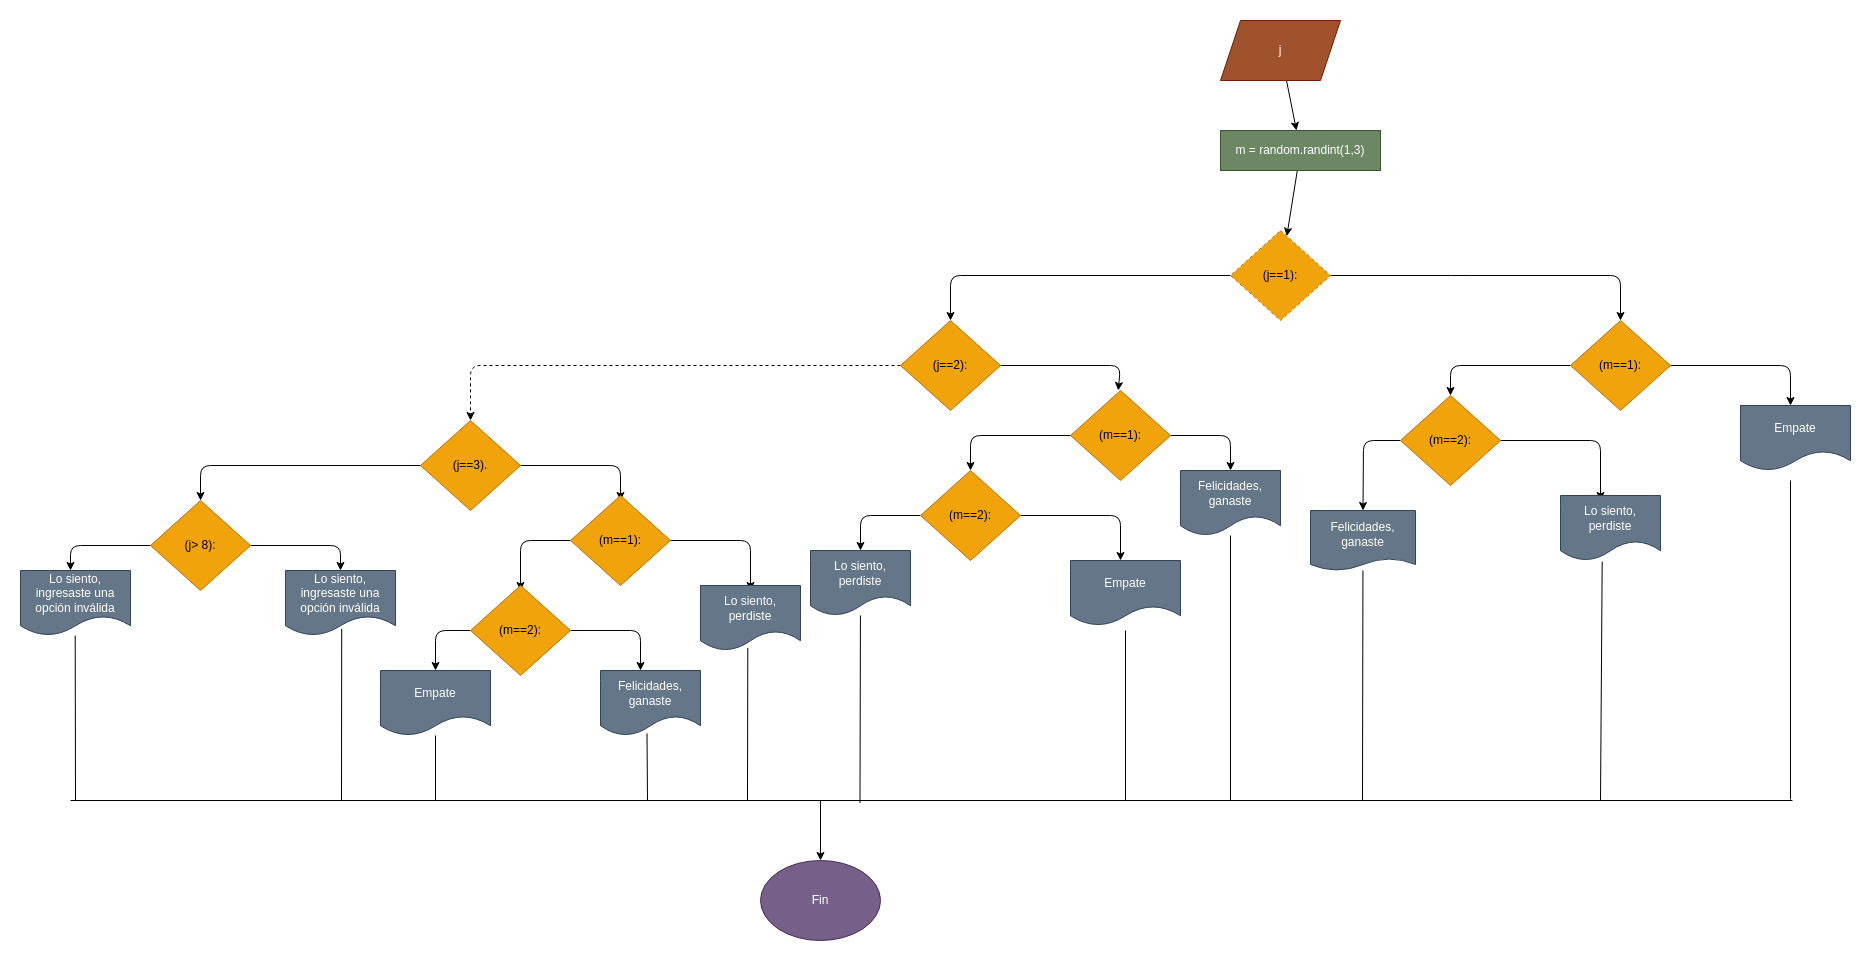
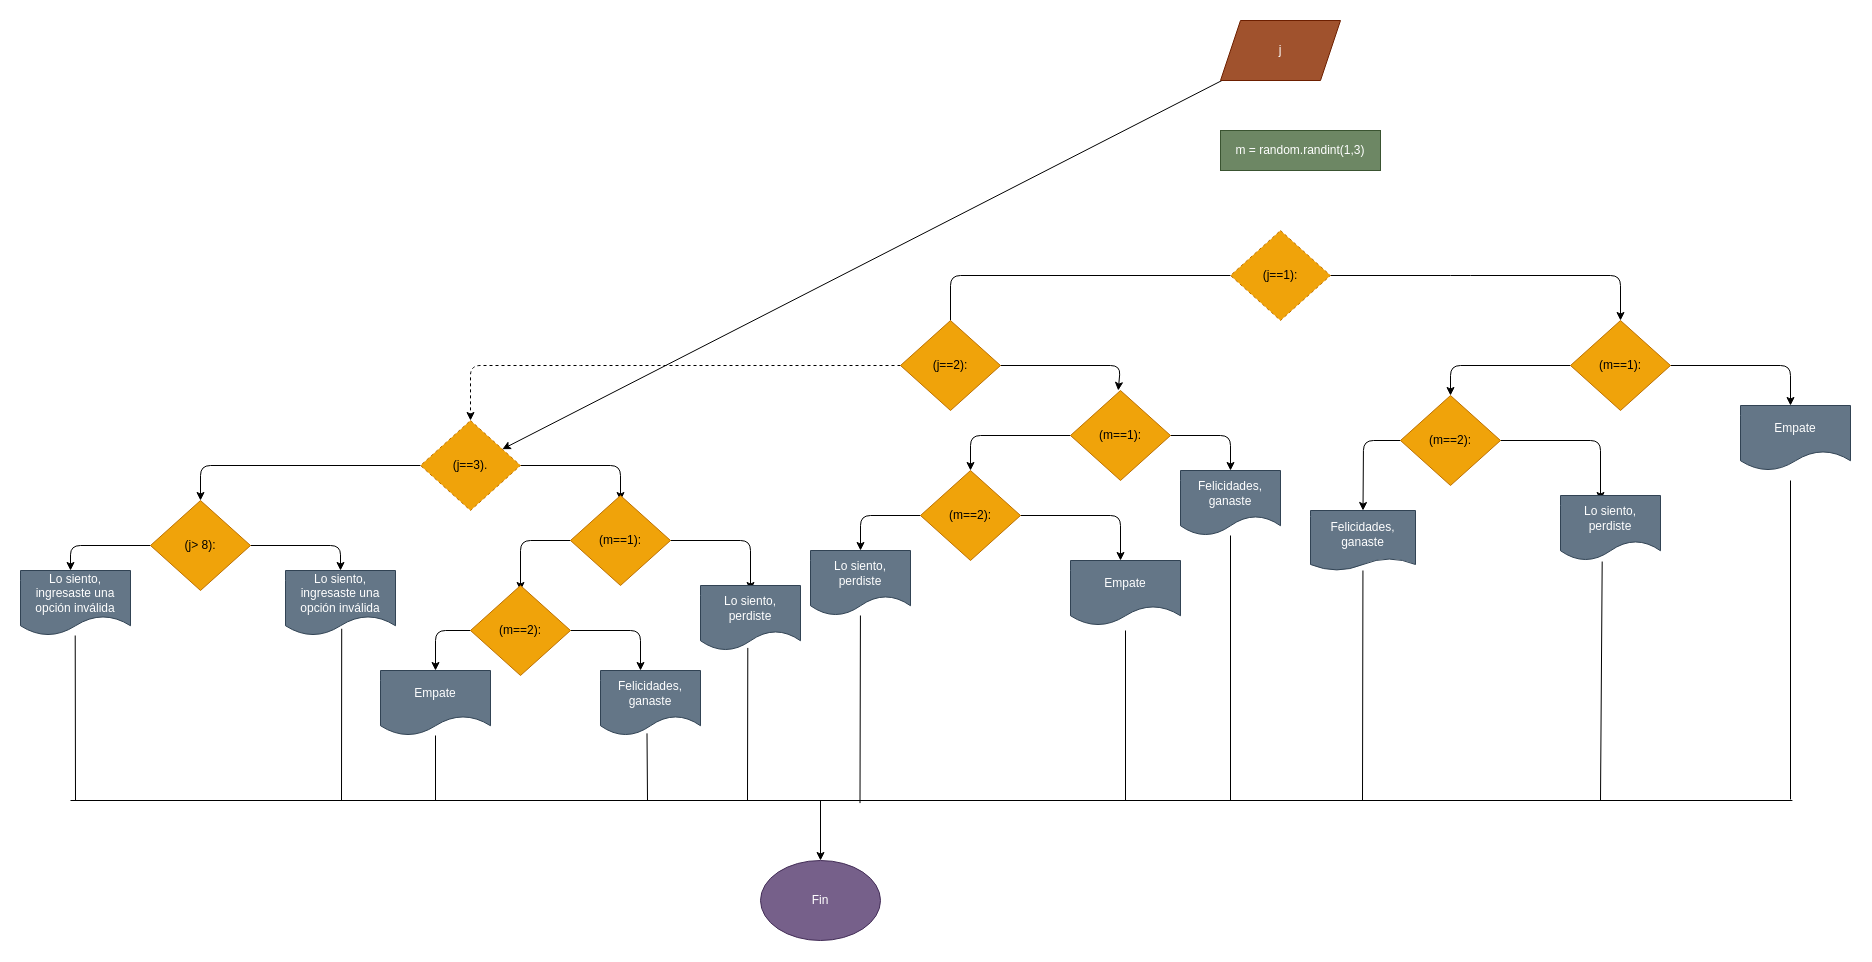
  <mxCell id="0" />
  <mxCell id="1" parent="0" />
- <mxCell id="2" value="" style="edgeStyle=none;html=1;" edge="1" parent="1" source="3" target="5"><mxGeometry relative="1" as="geometry" /></mxCell>
+ <mxCell id="2" value="" style="edgeStyle=none;html=1;" edge="1" parent="1" source="3" target="32"><mxGeometry relative="1" as="geometry" /></mxCell>
  <mxCell id="3" value="j" style="shape=parallelogram;perimeter=parallelogramPerimeter;whiteSpace=wrap;html=1;fixedSize=1;fillColor=#a0522d;fontColor=#ffffff;strokeColor=#6D1F00;" vertex="1" parent="1"><mxGeometry x="1220" y="20" width="120" height="60" as="geometry" /></mxCell>
- <mxCell id="4" value="" style="edgeStyle=none;html=1;" edge="1" parent="1" source="5" target="8"><mxGeometry relative="1" as="geometry" /></mxCell>
  <mxCell id="5" value="m = random.randint(1,3)" style="whiteSpace=wrap;html=1;fillColor=#6d8764;fontColor=#ffffff;strokeColor=#3A5431;" vertex="1" parent="1"><mxGeometry x="1220" y="130" width="160" height="40" as="geometry" /></mxCell>
  <mxCell id="6" value="" style="edgeStyle=none;html=1;" edge="1" parent="1" source="8"><mxGeometry relative="1" as="geometry"><mxPoint x="1620" y="320" as="targetPoint" /><Array as="points"><mxPoint x="1460" y="275" /><mxPoint x="1620" y="275" /></Array></mxGeometry></mxCell>
- <mxCell id="7" style="edgeStyle=none;html=1;entryX=0.5;entryY=0;entryDx=0;entryDy=0;" edge="1" parent="1" source="8" target="18"><mxGeometry relative="1" as="geometry"><mxPoint x="1070" y="320" as="targetPoint" /><Array as="points"><mxPoint x="950" y="275" /></Array></mxGeometry></mxCell>
+ <mxCell id="7" style="edgeStyle=none;html=1;entryX=0.5;entryY=0;entryDx=0;entryDy=0;endArrow=none;" edge="1" parent="1" source="8" target="18"><mxGeometry relative="1" as="geometry"><mxPoint x="1070" y="320" as="targetPoint" /><Array as="points"><mxPoint x="950" y="275" /></Array></mxGeometry></mxCell>
  <mxCell id="8" value="(j==1):" style="rhombus;whiteSpace=wrap;html=1;fillColor=#f0a30a;fontColor=#000000;strokeColor=#BD7000;dashed=1;" vertex="1" parent="1"><mxGeometry x="1230" y="230" width="100" height="90" as="geometry" /></mxCell>
  <mxCell id="9" value="" style="edgeStyle=none;html=1;" edge="1" parent="1" source="11"><mxGeometry relative="1" as="geometry"><mxPoint x="1790" y="405" as="targetPoint" /><Array as="points"><mxPoint x="1790" y="365" /></Array></mxGeometry></mxCell>
  <mxCell id="10" value="" style="edgeStyle=none;html=1;entryX=0.5;entryY=0;entryDx=0;entryDy=0;" edge="1" parent="1" source="11" target="14"><mxGeometry relative="1" as="geometry"><mxPoint x="1310" y="400" as="targetPoint" /><Array as="points"><mxPoint x="1450" y="365" /></Array></mxGeometry></mxCell>
  <mxCell id="11" value="(m==1):" style="rhombus;whiteSpace=wrap;html=1;fillColor=#f0a30a;fontColor=#000000;strokeColor=#BD7000;" vertex="1" parent="1"><mxGeometry x="1570" y="320" width="100" height="90" as="geometry" /></mxCell>
  <mxCell id="12" value="" style="edgeStyle=none;html=1;entryX=0.5;entryY=0;entryDx=0;entryDy=0;" edge="1" parent="1" source="14" target="15"><mxGeometry relative="1" as="geometry"><mxPoint x="1180" y="500" as="targetPoint" /><Array as="points"><mxPoint x="1363" y="440" /></Array></mxGeometry></mxCell>
  <mxCell id="13" style="edgeStyle=none;html=1;entryX=0.4;entryY=0.077;entryDx=0;entryDy=0;entryPerimeter=0;" edge="1" parent="1" source="14" target="28"><mxGeometry relative="1" as="geometry"><mxPoint x="1600" y="490" as="targetPoint" /><Array as="points"><mxPoint x="1600" y="440" /></Array></mxGeometry></mxCell>
  <mxCell id="14" value="(m==2):" style="rhombus;whiteSpace=wrap;html=1;fillColor=#f0a30a;fontColor=#000000;strokeColor=#BD7000;" vertex="1" parent="1"><mxGeometry x="1400" y="395" width="100" height="90" as="geometry" /></mxCell>
  <mxCell id="15" value="Felicidades, ganaste" style="shape=document;whiteSpace=wrap;html=1;boundedLbl=1;size=0.2;fillColor=#647687;fontColor=#ffffff;strokeColor=#314354;" vertex="1" parent="1"><mxGeometry x="1310" y="510" width="105" height="60" as="geometry" /></mxCell>
  <mxCell id="16" value="" style="edgeStyle=none;html=1;" edge="1" parent="1" source="18"><mxGeometry relative="1" as="geometry"><mxPoint x="1117.727" y="390" as="targetPoint" /><Array as="points"><mxPoint x="1120" y="365" /></Array></mxGeometry></mxCell>
  <mxCell id="17" style="edgeStyle=none;html=1;entryX=0.5;entryY=0;entryDx=0;entryDy=0;dashed=1;" edge="1" parent="1" source="18" target="32"><mxGeometry relative="1" as="geometry"><mxPoint x="570" y="420" as="targetPoint" /><Array as="points"><mxPoint x="570" y="365" /><mxPoint x="470" y="365" /></Array></mxGeometry></mxCell>
  <mxCell id="18" value="(j==2):" style="rhombus;whiteSpace=wrap;html=1;fillColor=#f0a30a;fontColor=#000000;strokeColor=#BD7000;" vertex="1" parent="1"><mxGeometry x="900" y="320" width="100" height="90" as="geometry" /></mxCell>
  <mxCell id="19" style="edgeStyle=none;html=1;entryX=0.5;entryY=0;entryDx=0;entryDy=0;" edge="1" parent="1" source="21" target="22"><mxGeometry relative="1" as="geometry"><Array as="points"><mxPoint x="1230" y="435" /></Array></mxGeometry></mxCell>
  <mxCell id="20" value="" style="edgeStyle=none;html=1;" edge="1" parent="1" source="21"><mxGeometry relative="1" as="geometry"><mxPoint x="970" y="470" as="targetPoint" /><Array as="points"><mxPoint x="970" y="435" /></Array></mxGeometry></mxCell>
  <mxCell id="21" value="(m==1):" style="rhombus;whiteSpace=wrap;html=1;fillColor=#f0a30a;fontColor=#000000;strokeColor=#BD7000;" vertex="1" parent="1"><mxGeometry x="1070" y="390" width="100" height="90" as="geometry" /></mxCell>
  <mxCell id="22" value="Felicidades, ganaste" style="shape=document;whiteSpace=wrap;html=1;boundedLbl=1;fillColor=#647687;fontColor=#ffffff;strokeColor=#314354;" vertex="1" parent="1"><mxGeometry x="1180" y="470" width="100" height="65" as="geometry" /></mxCell>
  <mxCell id="23" value="" style="edgeStyle=none;html=1;" edge="1" parent="1" source="25"><mxGeometry relative="1" as="geometry"><mxPoint x="1120" y="560" as="targetPoint" /><Array as="points"><mxPoint x="1120" y="515" /></Array></mxGeometry></mxCell>
  <mxCell id="24" style="edgeStyle=none;html=1;entryX=0.5;entryY=0;entryDx=0;entryDy=0;" edge="1" parent="1" source="25" target="27"><mxGeometry relative="1" as="geometry"><Array as="points"><mxPoint x="860" y="515" /></Array></mxGeometry></mxCell>
  <mxCell id="25" value="(m==2):" style="rhombus;whiteSpace=wrap;html=1;fillColor=#f0a30a;fontColor=#000000;strokeColor=#BD7000;" vertex="1" parent="1"><mxGeometry x="920" y="470" width="100" height="90" as="geometry" /></mxCell>
  <mxCell id="26" value="Empate" style="shape=document;whiteSpace=wrap;html=1;boundedLbl=1;fillColor=#647687;fontColor=#ffffff;strokeColor=#314354;" vertex="1" parent="1"><mxGeometry x="1070" y="560" width="110" height="65" as="geometry" /></mxCell>
  <mxCell id="27" value="Lo siento, perdiste" style="shape=document;whiteSpace=wrap;html=1;boundedLbl=1;fillColor=#647687;fontColor=#ffffff;strokeColor=#314354;" vertex="1" parent="1"><mxGeometry x="810" y="550" width="100" height="65" as="geometry" /></mxCell>
  <mxCell id="28" value="Lo siento, perdiste" style="shape=document;whiteSpace=wrap;html=1;boundedLbl=1;fillColor=#647687;fontColor=#ffffff;strokeColor=#314354;" vertex="1" parent="1"><mxGeometry x="1560" y="495" width="100" height="65" as="geometry" /></mxCell>
  <mxCell id="29" value="Empate" style="shape=document;whiteSpace=wrap;html=1;boundedLbl=1;fillColor=#647687;fontColor=#ffffff;strokeColor=#314354;" vertex="1" parent="1"><mxGeometry x="1740" y="405" width="110" height="65" as="geometry" /></mxCell>
  <mxCell id="30" style="edgeStyle=none;html=1;entryX=0.5;entryY=0.056;entryDx=0;entryDy=0;entryPerimeter=0;" edge="1" parent="1" source="32" target="35"><mxGeometry relative="1" as="geometry"><mxPoint x="700" y="490" as="targetPoint" /><Array as="points"><mxPoint x="620" y="465" /></Array></mxGeometry></mxCell>
  <mxCell id="31" style="edgeStyle=none;html=1;entryX=0.5;entryY=0;entryDx=0;entryDy=0;" edge="1" parent="1" source="32" target="44"><mxGeometry relative="1" as="geometry"><mxPoint x="300" y="500" as="targetPoint" /><Array as="points"><mxPoint x="200" y="465" /></Array></mxGeometry></mxCell>
- <mxCell id="32" value="(j==3)." style="rhombus;whiteSpace=wrap;html=1;fillColor=#f0a30a;fontColor=#000000;strokeColor=#BD7000;" vertex="1" parent="1"><mxGeometry x="420" y="420" width="100" height="90" as="geometry" /></mxCell>
+ <mxCell id="32" value="(j==3)." style="rhombus;whiteSpace=wrap;html=1;fillColor=#f0a30a;fontColor=#000000;strokeColor=#BD7000;dashed=1;" vertex="1" parent="1"><mxGeometry x="420" y="420" width="100" height="90" as="geometry" /></mxCell>
  <mxCell id="33" style="edgeStyle=none;html=1;" edge="1" parent="1" source="35"><mxGeometry relative="1" as="geometry"><mxPoint x="750" y="590" as="targetPoint" /><Array as="points"><mxPoint x="750" y="540" /></Array></mxGeometry></mxCell>
  <mxCell id="34" style="edgeStyle=none;html=1;" edge="1" parent="1" source="35"><mxGeometry relative="1" as="geometry"><mxPoint x="520" y="590" as="targetPoint" /><Array as="points"><mxPoint x="520" y="540" /></Array></mxGeometry></mxCell>
  <mxCell id="35" value="(m==1):" style="rhombus;whiteSpace=wrap;html=1;fillColor=#f0a30a;fontColor=#000000;strokeColor=#BD7000;" vertex="1" parent="1"><mxGeometry x="570" y="495" width="100" height="90" as="geometry" /></mxCell>
  <mxCell id="36" value="Lo siento, perdiste" style="shape=document;whiteSpace=wrap;html=1;boundedLbl=1;fillColor=#647687;fontColor=#ffffff;strokeColor=#314354;" vertex="1" parent="1"><mxGeometry x="700" y="585" width="100" height="65" as="geometry" /></mxCell>
  <mxCell id="37" style="edgeStyle=none;html=1;" edge="1" parent="1" source="39"><mxGeometry relative="1" as="geometry"><mxPoint x="640" y="670" as="targetPoint" /><Array as="points"><mxPoint x="640" y="630" /></Array></mxGeometry></mxCell>
  <mxCell id="38" style="edgeStyle=none;html=1;entryX=0.5;entryY=0;entryDx=0;entryDy=0;fontColor=#666600;" edge="1" parent="1" source="39" target="41"><mxGeometry relative="1" as="geometry"><Array as="points"><mxPoint x="435" y="630" /></Array></mxGeometry></mxCell>
  <mxCell id="39" value="(m==2):" style="rhombus;whiteSpace=wrap;html=1;fillColor=#f0a30a;fontColor=#000000;strokeColor=#BD7000;" vertex="1" parent="1"><mxGeometry x="470" y="585" width="100" height="90" as="geometry" /></mxCell>
  <mxCell id="40" value="Felicidades, ganaste" style="shape=document;whiteSpace=wrap;html=1;boundedLbl=1;fillColor=#647687;fontColor=#ffffff;strokeColor=#314354;" vertex="1" parent="1"><mxGeometry x="600" y="670" width="100" height="65" as="geometry" /></mxCell>
  <mxCell id="41" value="Empate" style="shape=document;whiteSpace=wrap;html=1;boundedLbl=1;fillColor=#647687;fontColor=#ffffff;strokeColor=#314354;" vertex="1" parent="1"><mxGeometry x="380" y="670" width="110" height="65" as="geometry" /></mxCell>
  <mxCell id="42" style="edgeStyle=none;html=1;" edge="1" parent="1" source="44"><mxGeometry relative="1" as="geometry"><mxPoint x="340" y="570" as="targetPoint" /><Array as="points"><mxPoint x="340" y="545" /></Array></mxGeometry></mxCell>
  <mxCell id="43" style="edgeStyle=none;html=1;" edge="1" parent="1" source="44"><mxGeometry relative="1" as="geometry"><mxPoint x="70" y="570" as="targetPoint" /><Array as="points"><mxPoint x="70" y="545" /></Array></mxGeometry></mxCell>
  <mxCell id="44" value="(j&amp;gt; 8):" style="rhombus;whiteSpace=wrap;html=1;fillColor=#f0a30a;fontColor=#000000;strokeColor=#BD7000;" vertex="1" parent="1"><mxGeometry y="500" width="100" height="90" as="geometry" x="150" /></mxCell>
  <mxCell id="45" value="Lo siento, ingresaste una opción inválida" style="shape=document;whiteSpace=wrap;html=1;boundedLbl=1;fillColor=#647687;fontColor=#ffffff;strokeColor=#314354;" vertex="1" parent="1"><mxGeometry x="285" y="570" width="110" height="65" as="geometry" /></mxCell>
  <mxCell id="46" value="Lo siento, ingresaste una opción inválida" style="shape=document;whiteSpace=wrap;html=1;boundedLbl=1;fillColor=#647687;fontColor=#ffffff;strokeColor=#314354;" vertex="1" parent="1"><mxGeometry x="20" y="570" width="110" height="65" as="geometry" /></mxCell>
  <mxCell id="47" value="" style="endArrow=none;html=1;" edge="1" parent="1" target="41"><mxGeometry width="50" height="50" relative="1" as="geometry"><mxPoint x="435" y="800" as="sourcePoint" /><mxPoint x="460" y="750" as="targetPoint" /></mxGeometry></mxCell>
  <mxCell id="48" value="" style="endArrow=none;html=1;entryX=0.465;entryY=0.967;entryDx=0;entryDy=0;entryPerimeter=0;" edge="1" parent="1" target="40"><mxGeometry width="50" height="50" relative="1" as="geometry"><mxPoint x="647" y="800" as="sourcePoint" /><mxPoint x="445" y="745" as="targetPoint" /></mxGeometry></mxCell>
  <mxCell id="49" value="" style="endArrow=none;html=1;entryX=0.511;entryY=0.896;entryDx=0;entryDy=0;entryPerimeter=0;" edge="1" parent="1" target="45"><mxGeometry width="50" height="50" relative="1" as="geometry"><mxPoint x="341" y="800" as="sourcePoint" /><mxPoint x="445" y="745" as="targetPoint" /><Array as="points" /></mxGeometry></mxCell>
  <mxCell id="50" value="" style="endArrow=none;html=1;entryX=0.511;entryY=0.896;entryDx=0;entryDy=0;entryPerimeter=0;" edge="1" parent="1"><mxGeometry width="50" height="50" relative="1" as="geometry"><mxPoint x="75" y="800" as="sourcePoint" /><mxPoint x="74.71" y="635" as="targetPoint" /><Array as="points" /></mxGeometry></mxCell>
  <mxCell id="51" value="" style="endArrow=none;html=1;entryX=0.473;entryY=0.96;entryDx=0;entryDy=0;entryPerimeter=0;" edge="1" parent="1" target="36"><mxGeometry width="50" height="50" relative="1" as="geometry"><mxPoint x="747" y="800" as="sourcePoint" /><mxPoint x="760" y="740" as="targetPoint" /></mxGeometry></mxCell>
  <mxCell id="52" value="" style="endArrow=none;html=1;" edge="1" parent="1" target="27"><mxGeometry width="50" height="50" relative="1" as="geometry"><mxPoint x="859.5" y="802.6" as="sourcePoint" /><mxPoint x="859.8" y="650" as="targetPoint" /></mxGeometry></mxCell>
  <mxCell id="53" value="" style="endArrow=none;html=1;" edge="1" parent="1"><mxGeometry width="50" height="50" relative="1" as="geometry"><mxPoint x="1125" y="800" as="sourcePoint" /><mxPoint x="1125" y="630" as="targetPoint" /></mxGeometry></mxCell>
  <mxCell id="54" value="" style="endArrow=none;html=1;" edge="1" parent="1" target="22"><mxGeometry width="50" height="50" relative="1" as="geometry"><mxPoint x="1230" y="800" as="sourcePoint" /><mxPoint x="1229.5" y="625" as="targetPoint" /></mxGeometry></mxCell>
  <mxCell id="55" value="" style="endArrow=none;html=1;" edge="1" parent="1" target="15"><mxGeometry width="50" height="50" relative="1" as="geometry"><mxPoint x="1362" y="800" as="sourcePoint" /><mxPoint x="1362" y="535" as="targetPoint" /></mxGeometry></mxCell>
  <mxCell id="56" value="" style="endArrow=none;html=1;entryX=0.417;entryY=1.016;entryDx=0;entryDy=0;entryPerimeter=0;" edge="1" parent="1" target="28"><mxGeometry width="50" height="50" relative="1" as="geometry"><mxPoint x="1600" y="800" as="sourcePoint" /><mxPoint x="1600.442" y="570" as="targetPoint" /></mxGeometry></mxCell>
  <mxCell id="57" value="" style="endArrow=none;html=1;" edge="1" parent="1"><mxGeometry width="50" height="50" relative="1" as="geometry"><mxPoint x="1790" y="798.96" as="sourcePoint" /><mxPoint x="1790" y="480" as="targetPoint" /></mxGeometry></mxCell>
  <mxCell id="58" value="" style="endArrow=none;html=1;" edge="1" parent="1"><mxGeometry width="50" height="50" relative="1" as="geometry"><mxPoint x="70" y="800" as="sourcePoint" /><mxPoint x="1791.92" y="800" as="targetPoint" /></mxGeometry></mxCell>
  <mxCell id="59" value="" style="endArrow=classic;html=1;" edge="1" parent="1"><mxGeometry width="50" height="50" relative="1" as="geometry"><mxPoint x="820" y="800" as="sourcePoint" /><mxPoint x="820" y="860" as="targetPoint" /></mxGeometry></mxCell>
  <mxCell id="60" value="Fin" style="ellipse;whiteSpace=wrap;html=1;fillColor=#76608a;fontColor=#ffffff;strokeColor=#432D57;" vertex="1" parent="1"><mxGeometry x="760" y="860" width="120" height="80" as="geometry" /></mxCell>
